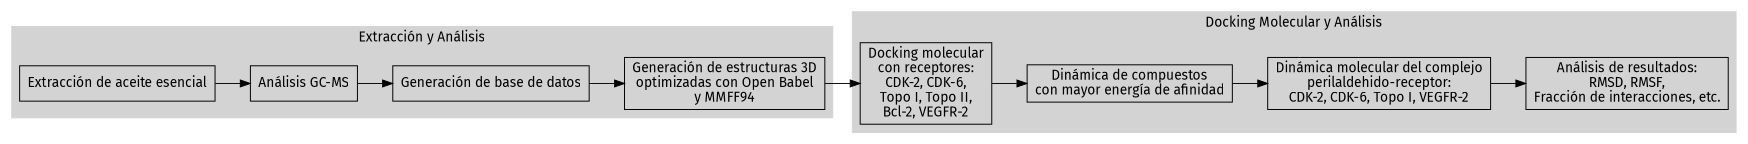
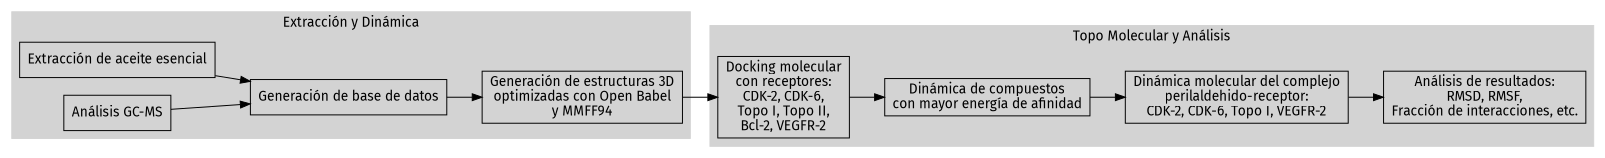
  digraph {
    fontname="Fira Sans"
    rankdir=LR
    node [fontname="Fira Sans" shape=box]
    edge [fontname="Fira Sans"]
    n1 [label="Docking molecular\ncon receptores:\nCDK-2, CDK-6,\nTopo I, Topo II,\nBcl-2, VEGFR-2"]
    n2 [label="Dinámica de compuestos\ncon mayor energía de afinidad"]
    n3 [label="Dinámica molecular del complejo\nperilaldehido-receptor:\nCDK-2, CDK-6, Topo I, VEGFR-2"]
    n4 [label="Análisis de resultados:\nRMSD, RMSF,\nFracción de interacciones, etc."]
    n5 [label="Extracción de aceite esencial"]
    n6 [label="Análisis GC-MS"]
    n7 [label="Generación de base de datos"]
    n8 [label="Generación de estructuras 3D\noptimizadas con Open Babel\ny MMFF94"]
    subgraph cluster_1 {
      color=lightgrey
-     label="Docking Molecular y Análisis"
+     label="Topo Molecular y Análisis"
      style=filled
      n1
      n2
      n3
      n4
    }
    subgraph cluster_2 {
      color=lightgrey
-     label="Extracción y Análisis"
+     label="Extracción y Dinámica"
      style=filled
      n5
      n6
      n7
      n8
    }
    n1 -> n2
    n2 -> n3
    n3 -> n4
-   n5 -> n6
+   n5 -> n7
    n6 -> n7
    n7 -> n8
    n8 -> n1
  }
